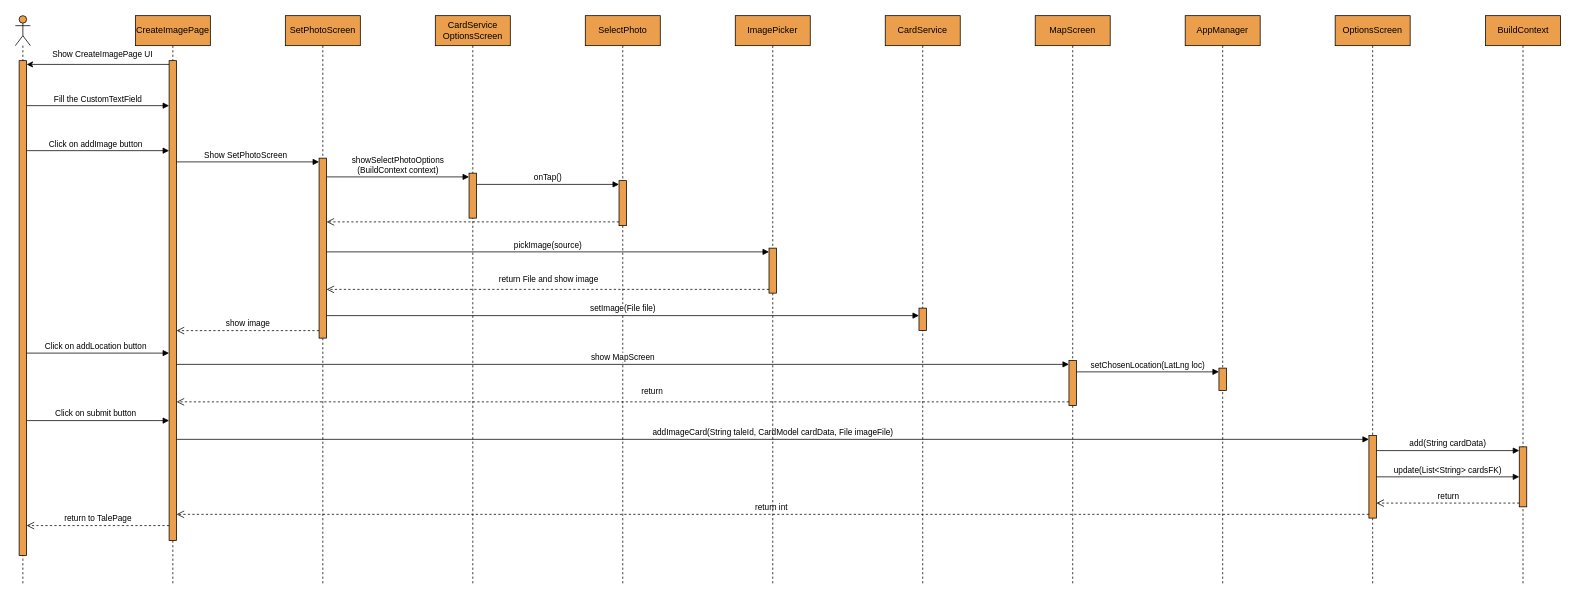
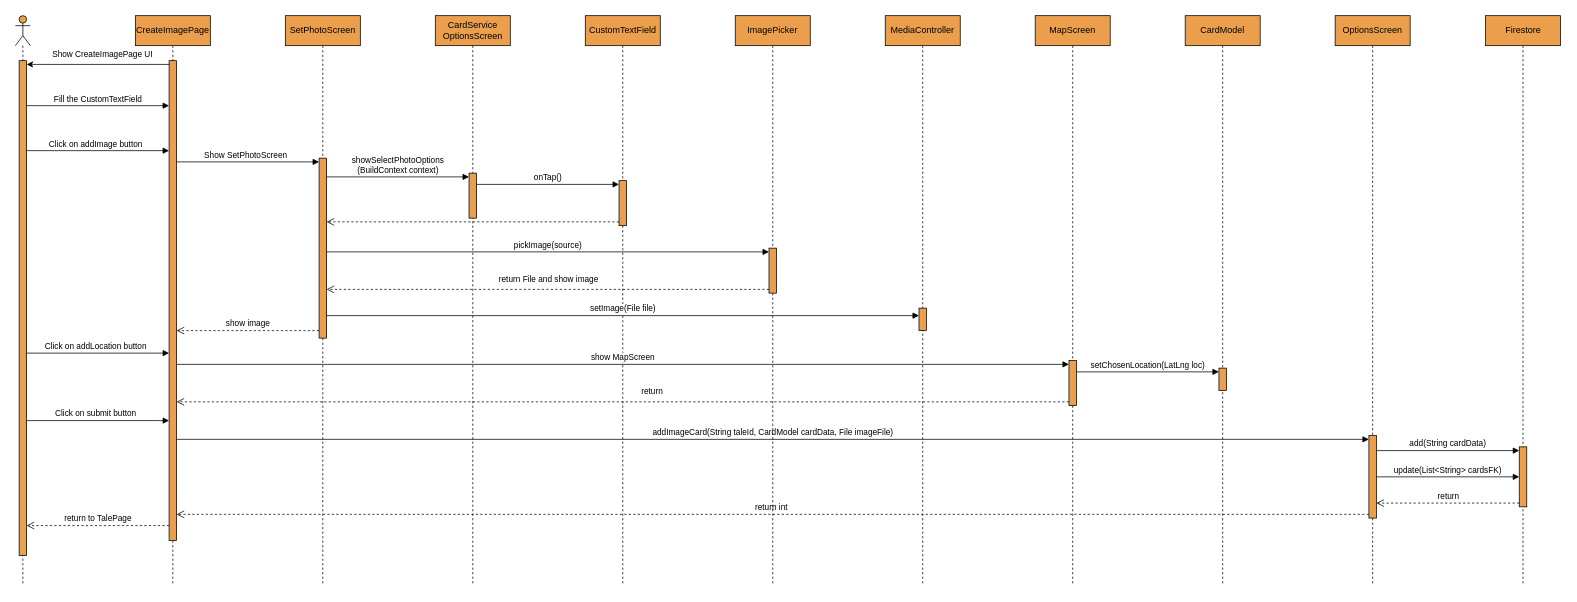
  <mxCell id="0" />
  <mxCell id="1" parent="0" />
  <mxCell id="2" value="" style="shape=umlLifeline;perimeter=lifelinePerimeter;whiteSpace=wrap;html=1;container=1;dropTarget=0;collapsible=0;recursiveResize=0;outlineConnect=0;portConstraint=eastwest;newEdgeStyle={&quot;curved&quot;:0,&quot;rounded&quot;:0};participant=umlActor;fillColor=#eb9f4c;" vertex="1" parent="1"><mxGeometry x="20" y="20" width="20" height="760" as="geometry" /></mxCell>
  <mxCell id="3" value="" style="html=1;points=[[0,0,0,0,5],[0,1,0,0,-5],[1,0,0,0,5],[1,1,0,0,-5]];perimeter=orthogonalPerimeter;outlineConnect=0;targetShapes=umlLifeline;portConstraint=eastwest;newEdgeStyle={&quot;curved&quot;:0,&quot;rounded&quot;:0};strokeColor=default;fillColor=#eb9f4c;" vertex="1" parent="2"><mxGeometry x="5" y="60" width="10" height="660" as="geometry" /></mxCell>
  <mxCell id="4" value="CreateImagePage" style="shape=umlLifeline;perimeter=lifelinePerimeter;whiteSpace=wrap;html=1;container=1;dropTarget=0;collapsible=0;recursiveResize=0;outlineConnect=0;portConstraint=eastwest;newEdgeStyle={&quot;curved&quot;:0,&quot;rounded&quot;:0};fillColor=#eb9f4c;" vertex="1" parent="1"><mxGeometry x="180" y="20" width="100" height="760" as="geometry" /></mxCell>
  <mxCell id="5" value="" style="html=1;points=[[0,0,0,0,5],[0,1,0,0,-5],[1,0,0,0,5],[1,1,0,0,-5]];perimeter=orthogonalPerimeter;outlineConnect=0;targetShapes=umlLifeline;portConstraint=eastwest;newEdgeStyle={&quot;curved&quot;:0,&quot;rounded&quot;:0};fillColor=#eb9f4c;" vertex="1" parent="4"><mxGeometry x="45" y="60" width="10" height="640" as="geometry" /></mxCell>
  <mxCell id="6" value="CardService&lt;br&gt;OptionsScreen" style="shape=umlLifeline;perimeter=lifelinePerimeter;whiteSpace=wrap;html=1;container=1;dropTarget=0;collapsible=0;recursiveResize=0;outlineConnect=0;portConstraint=eastwest;newEdgeStyle={&quot;curved&quot;:0,&quot;rounded&quot;:0};fillColor=#eb9f4c;" vertex="1" parent="1"><mxGeometry x="580" y="20" width="100" height="760" as="geometry" /></mxCell>
  <mxCell id="7" value="" style="html=1;points=[[0,0,0,0,5],[0,1,0,0,-5],[1,0,0,0,5],[1,1,0,0,-5]];perimeter=orthogonalPerimeter;outlineConnect=0;targetShapes=umlLifeline;portConstraint=eastwest;newEdgeStyle={&quot;curved&quot;:0,&quot;rounded&quot;:0};fillColor=#eb9f4c;" vertex="1" parent="6"><mxGeometry x="45" y="210" width="10" height="60" as="geometry" /></mxCell>
  <mxCell id="8" value="OptionsScreen" style="shape=umlLifeline;perimeter=lifelinePerimeter;whiteSpace=wrap;html=1;container=1;dropTarget=0;collapsible=0;recursiveResize=0;outlineConnect=0;portConstraint=eastwest;newEdgeStyle={&quot;curved&quot;:0,&quot;rounded&quot;:0};fillColor=#eb9f4c;" vertex="1" parent="1"><mxGeometry x="1780" y="20" width="100" height="760" as="geometry" /></mxCell>
- <mxCell id="9" value="BuildContext" style="shape=umlLifeline;perimeter=lifelinePerimeter;whiteSpace=wrap;html=1;container=1;dropTarget=0;collapsible=0;recursiveResize=0;outlineConnect=0;portConstraint=eastwest;newEdgeStyle={&quot;curved&quot;:0,&quot;rounded&quot;:0};fillColor=#eb9f4c;" vertex="1" parent="1"><mxGeometry x="1980.5" y="20" width="100" height="760" as="geometry" /></mxCell>
+ <mxCell id="9" value="Firestore" style="shape=umlLifeline;perimeter=lifelinePerimeter;whiteSpace=wrap;html=1;container=1;dropTarget=0;collapsible=0;recursiveResize=0;outlineConnect=0;portConstraint=eastwest;newEdgeStyle={&quot;curved&quot;:0,&quot;rounded&quot;:0};fillColor=#eb9f4c;" vertex="1" parent="1"><mxGeometry x="1980.5" y="20" width="100" height="760" as="geometry" /></mxCell>
  <mxCell id="10" value="" style="html=1;points=[[0,0,0,0,5],[0,1,0,0,-5],[1,0,0,0,5],[1,1,0,0,-5]];perimeter=orthogonalPerimeter;outlineConnect=0;targetShapes=umlLifeline;portConstraint=eastwest;newEdgeStyle={&quot;curved&quot;:0,&quot;rounded&quot;:0};fillColor=#eb9f4c;" vertex="1" parent="9"><mxGeometry x="45" y="575" width="10" height="80" as="geometry" /></mxCell>
  <mxCell id="11" style="edgeStyle=orthogonalEdgeStyle;rounded=0;orthogonalLoop=1;jettySize=auto;html=1;curved=0;exitX=0;exitY=0;exitDx=0;exitDy=5;exitPerimeter=0;entryX=1;entryY=0;entryDx=0;entryDy=5;entryPerimeter=0;" edge="1" parent="1" source="5" target="3"><mxGeometry relative="1" as="geometry" /></mxCell>
  <mxCell id="12" value="Show CreateImagePage UI" style="edgeLabel;html=1;align=center;verticalAlign=middle;resizable=0;points=[];" vertex="1" connectable="0" parent="11"><mxGeometry x="0.148" y="-1" relative="1" as="geometry"><mxPoint x="19" y="-14" as="offset" /></mxGeometry></mxCell>
  <mxCell id="13" value="Fill the CustomTextField" style="html=1;verticalAlign=bottom;endArrow=block;curved=0;rounded=0;" edge="1" parent="1" source="3" target="5"><mxGeometry relative="1" as="geometry"><mxPoint x="35" y="140" as="sourcePoint" /><mxPoint x="425" y="140" as="targetPoint" /><Array as="points"><mxPoint x="190" y="140" /></Array><mxPoint as="offset" /></mxGeometry></mxCell>
  <mxCell id="14" value="addImageCard(String taleId, CardModel cardData, File imageFile)" style="html=1;verticalAlign=bottom;endArrow=block;curved=0;rounded=0;entryX=0;entryY=0;entryDx=0;entryDy=5;entryPerimeter=0;" edge="1" parent="1" target="15" source="5"><mxGeometry relative="1" as="geometry"><mxPoint x="235" y="570" as="sourcePoint" /><mxPoint x="425" y="570" as="targetPoint" /></mxGeometry></mxCell>
  <mxCell id="15" value="" style="html=1;points=[[0,0,0,0,5],[0,1,0,0,-5],[1,0,0,0,5],[1,1,0,0,-5]];perimeter=orthogonalPerimeter;outlineConnect=0;targetShapes=umlLifeline;portConstraint=eastwest;newEdgeStyle={&quot;curved&quot;:0,&quot;rounded&quot;:0};fillColor=#eb9f4c;" vertex="1" parent="1"><mxGeometry x="1825" y="580" width="10" height="110" as="geometry" /></mxCell>
  <mxCell id="16" value="return&amp;nbsp;int" style="html=1;verticalAlign=bottom;endArrow=open;dashed=1;endSize=8;curved=0;rounded=0;exitX=0;exitY=1;exitDx=0;exitDy=-5;exitPerimeter=0;" edge="1" parent="1" source="15" target="5"><mxGeometry x="0.002" relative="1" as="geometry"><mxPoint x="235" y="670" as="targetPoint" /><mxPoint x="625" y="670" as="sourcePoint" /><mxPoint as="offset" /></mxGeometry></mxCell>
  <mxCell id="17" value="add(String cardData)" style="html=1;verticalAlign=bottom;endArrow=block;curved=0;rounded=0;entryX=0;entryY=0;entryDx=0;entryDy=5;entryPerimeter=0;" edge="1" parent="1" source="15" target="10"><mxGeometry relative="1" as="geometry"><mxPoint x="1835.5" y="590" as="sourcePoint" /><mxPoint x="2025.5" y="590" as="targetPoint" /><mxPoint as="offset" /></mxGeometry></mxCell>
  <mxCell id="18" value="return" style="html=1;verticalAlign=bottom;endArrow=open;dashed=1;endSize=8;curved=0;rounded=0;" edge="1" parent="1"><mxGeometry x="0.002" relative="1" as="geometry"><mxPoint x="1835" y="670" as="targetPoint" /><mxPoint x="2025.5" y="670" as="sourcePoint" /><mxPoint as="offset" /></mxGeometry></mxCell>
- <mxCell id="19" value="SelectPhoto" style="shape=umlLifeline;perimeter=lifelinePerimeter;whiteSpace=wrap;html=1;container=1;dropTarget=0;collapsible=0;recursiveResize=0;outlineConnect=0;portConstraint=eastwest;newEdgeStyle={&quot;curved&quot;:0,&quot;rounded&quot;:0};fillColor=#eb9f4c;" vertex="1" parent="1"><mxGeometry x="780" y="20" width="100" height="760" as="geometry" /></mxCell>
+ <mxCell id="19" value="CustomTextField" style="shape=umlLifeline;perimeter=lifelinePerimeter;whiteSpace=wrap;html=1;container=1;dropTarget=0;collapsible=0;recursiveResize=0;outlineConnect=0;portConstraint=eastwest;newEdgeStyle={&quot;curved&quot;:0,&quot;rounded&quot;:0};fillColor=#eb9f4c;" vertex="1" parent="1"><mxGeometry x="780" y="20" width="100" height="760" as="geometry" /></mxCell>
  <mxCell id="20" value="" style="html=1;points=[[0,0,0,0,5],[0,1,0,0,-5],[1,0,0,0,5],[1,1,0,0,-5]];perimeter=orthogonalPerimeter;outlineConnect=0;targetShapes=umlLifeline;portConstraint=eastwest;newEdgeStyle={&quot;curved&quot;:0,&quot;rounded&quot;:0};fillColor=#eb9f4c;" vertex="1" parent="19"><mxGeometry x="45" y="220" width="10" height="60" as="geometry" /></mxCell>
  <mxCell id="21" value="Click on addImage button" style="html=1;verticalAlign=bottom;endArrow=block;curved=0;rounded=0;" edge="1" parent="1" source="3" target="5"><mxGeometry x="-0.027" relative="1" as="geometry"><mxPoint x="40" y="200" as="sourcePoint" /><mxPoint x="230" y="200" as="targetPoint" /><Array as="points"><mxPoint x="205" y="200" /></Array><mxPoint as="offset" /></mxGeometry></mxCell>
  <mxCell id="22" value="showSelectPhotoOptions&lt;br&gt;(BuildContext context)" style="html=1;verticalAlign=bottom;endArrow=block;curved=0;rounded=0;entryX=0;entryY=0;entryDx=0;entryDy=5;entryPerimeter=0;" edge="1" parent="1" source="27" target="7"><mxGeometry relative="1" as="geometry"><mxPoint x="245" y="230" as="sourcePoint" /><mxPoint x="435" y="230" as="targetPoint" /><mxPoint as="offset" /></mxGeometry></mxCell>
  <mxCell id="23" value="onTap()" style="html=1;verticalAlign=bottom;endArrow=block;curved=0;rounded=0;entryX=0;entryY=0;entryDx=0;entryDy=5;entryPerimeter=0;" edge="1" parent="1" source="7" target="20"><mxGeometry x="0.002" relative="1" as="geometry"><mxPoint x="635" y="240" as="sourcePoint" /><mxPoint x="825" y="240" as="targetPoint" /><mxPoint as="offset" /></mxGeometry></mxCell>
  <mxCell id="24" value="SetPhotoScreen" style="shape=umlLifeline;perimeter=lifelinePerimeter;whiteSpace=wrap;html=1;container=1;dropTarget=0;collapsible=0;recursiveResize=0;outlineConnect=0;portConstraint=eastwest;newEdgeStyle={&quot;curved&quot;:0,&quot;rounded&quot;:0};fillColor=#eb9f4c;" vertex="1" parent="1"><mxGeometry x="380" y="20" width="100" height="760" as="geometry" /></mxCell>
- <mxCell id="25" value="CardService" style="shape=umlLifeline;perimeter=lifelinePerimeter;whiteSpace=wrap;html=1;container=1;dropTarget=0;collapsible=0;recursiveResize=0;outlineConnect=0;portConstraint=eastwest;newEdgeStyle={&quot;curved&quot;:0,&quot;rounded&quot;:0};fillColor=#eb9f4c;" vertex="1" parent="1"><mxGeometry x="1180" y="20" width="100" height="760" as="geometry" /></mxCell>
+ <mxCell id="25" value="MediaController" style="shape=umlLifeline;perimeter=lifelinePerimeter;whiteSpace=wrap;html=1;container=1;dropTarget=0;collapsible=0;recursiveResize=0;outlineConnect=0;portConstraint=eastwest;newEdgeStyle={&quot;curved&quot;:0,&quot;rounded&quot;:0};fillColor=#eb9f4c;" vertex="1" parent="1"><mxGeometry x="1180" y="20" width="100" height="760" as="geometry" /></mxCell>
  <mxCell id="26" value="" style="html=1;points=[[0,0,0,0,5],[0,1,0,0,-5],[1,0,0,0,5],[1,1,0,0,-5]];perimeter=orthogonalPerimeter;outlineConnect=0;targetShapes=umlLifeline;portConstraint=eastwest;newEdgeStyle={&quot;curved&quot;:0,&quot;rounded&quot;:0};fillColor=#eb9f4c;" vertex="1" parent="25"><mxGeometry x="45" y="390" width="10" height="30" as="geometry" /></mxCell>
  <mxCell id="27" value="" style="html=1;points=[[0,0,0,0,5],[0,1,0,0,-5],[1,0,0,0,5],[1,1,0,0,-5]];perimeter=orthogonalPerimeter;outlineConnect=0;targetShapes=umlLifeline;portConstraint=eastwest;newEdgeStyle={&quot;curved&quot;:0,&quot;rounded&quot;:0};fillColor=#eb9f4c;" vertex="1" parent="1"><mxGeometry x="425" y="210" width="10" height="240" as="geometry" /></mxCell>
  <mxCell id="28" value="ImagePicker" style="shape=umlLifeline;perimeter=lifelinePerimeter;whiteSpace=wrap;html=1;container=1;dropTarget=0;collapsible=0;recursiveResize=0;outlineConnect=0;portConstraint=eastwest;newEdgeStyle={&quot;curved&quot;:0,&quot;rounded&quot;:0};fillColor=#eb9f4c;" vertex="1" parent="1"><mxGeometry x="980" y="20" width="100" height="760" as="geometry" /></mxCell>
  <mxCell id="29" value="" style="html=1;points=[[0,0,0,0,5],[0,1,0,0,-5],[1,0,0,0,5],[1,1,0,0,-5]];perimeter=orthogonalPerimeter;outlineConnect=0;targetShapes=umlLifeline;portConstraint=eastwest;newEdgeStyle={&quot;curved&quot;:0,&quot;rounded&quot;:0};fillColor=#eb9f4c;" vertex="1" parent="28"><mxGeometry x="45" y="310" width="10" height="60" as="geometry" /></mxCell>
  <mxCell id="30" value="" style="html=1;verticalAlign=bottom;endArrow=open;dashed=1;endSize=8;curved=0;rounded=0;exitX=0;exitY=1;exitDx=0;exitDy=-5;exitPerimeter=0;" edge="1" parent="1" source="20" target="27"><mxGeometry x="-0.002" relative="1" as="geometry"><mxPoint x="445" y="540" as="targetPoint" /><mxPoint x="635" y="540" as="sourcePoint" /><mxPoint as="offset" /></mxGeometry></mxCell>
  <mxCell id="31" value="pickImage(source)" style="html=1;verticalAlign=bottom;endArrow=block;curved=0;rounded=0;entryX=0;entryY=0;entryDx=0;entryDy=5;entryPerimeter=0;" edge="1" parent="1" source="27" target="29"><mxGeometry relative="1" as="geometry"><mxPoint x="445" y="245" as="sourcePoint" /><mxPoint x="635" y="245" as="targetPoint" /><mxPoint as="offset" /></mxGeometry></mxCell>
  <mxCell id="32" value="" style="html=1;verticalAlign=bottom;endArrow=open;dashed=1;endSize=8;curved=0;rounded=0;exitX=0;exitY=1;exitDx=0;exitDy=-5;exitPerimeter=0;" edge="1" parent="1" source="29" target="27"><mxGeometry x="-0.002" relative="1" as="geometry"><mxPoint x="445" y="305" as="targetPoint" /><mxPoint x="835" y="305" as="sourcePoint" /><mxPoint as="offset" /></mxGeometry></mxCell>
  <mxCell id="33" value="return File and show image" style="edgeLabel;html=1;align=center;verticalAlign=middle;resizable=0;points=[];" vertex="1" connectable="0" parent="32"><mxGeometry x="-0.126" y="-2" relative="1" as="geometry"><mxPoint x="-37" y="-13" as="offset" /></mxGeometry></mxCell>
  <mxCell id="34" value="setImage(File file)" style="html=1;verticalAlign=bottom;endArrow=block;curved=0;rounded=0;entryX=0;entryY=0;entryDx=0;entryDy=5;entryPerimeter=0;" edge="1" parent="1"><mxGeometry relative="1" as="geometry"><mxPoint x="435" y="420" as="sourcePoint" /><mxPoint x="1225" y="420" as="targetPoint" /><mxPoint as="offset" /></mxGeometry></mxCell>
  <mxCell id="35" value="show image" style="html=1;verticalAlign=bottom;endArrow=open;dashed=1;endSize=8;curved=0;rounded=0;" edge="1" parent="1"><mxGeometry x="-0.002" relative="1" as="geometry"><mxPoint x="235" y="440" as="targetPoint" /><mxPoint x="425" y="440" as="sourcePoint" /><mxPoint as="offset" /></mxGeometry></mxCell>
  <mxCell id="36" value="return to TalePage" style="html=1;verticalAlign=bottom;endArrow=open;dashed=1;endSize=8;curved=0;rounded=0;" edge="1" parent="1"><mxGeometry x="0.002" relative="1" as="geometry"><mxPoint x="35" y="700" as="targetPoint" /><mxPoint x="225" y="700" as="sourcePoint" /><mxPoint as="offset" /></mxGeometry></mxCell>
  <mxCell id="37" value="MapScreen" style="shape=umlLifeline;perimeter=lifelinePerimeter;whiteSpace=wrap;html=1;container=1;dropTarget=0;collapsible=0;recursiveResize=0;outlineConnect=0;portConstraint=eastwest;newEdgeStyle={&quot;curved&quot;:0,&quot;rounded&quot;:0};fillColor=#eb9f4c;" vertex="1" parent="1"><mxGeometry x="1380" y="20" width="100" height="760" as="geometry" /></mxCell>
  <mxCell id="38" value="" style="html=1;points=[[0,0,0,0,5],[0,1,0,0,-5],[1,0,0,0,5],[1,1,0,0,-5]];perimeter=orthogonalPerimeter;outlineConnect=0;targetShapes=umlLifeline;portConstraint=eastwest;newEdgeStyle={&quot;curved&quot;:0,&quot;rounded&quot;:0};fillColor=#eb9f4c;" vertex="1" parent="37"><mxGeometry x="45" y="460" width="10" height="60" as="geometry" /></mxCell>
  <mxCell id="39" value="Show SetPhotoScreen" style="html=1;verticalAlign=bottom;endArrow=block;curved=0;rounded=0;entryX=0;entryY=0;entryDx=0;entryDy=5;entryPerimeter=0;" edge="1" parent="1" source="5" target="27"><mxGeometry x="-0.027" relative="1" as="geometry"><mxPoint x="240" y="220" as="sourcePoint" /><mxPoint x="425" y="220" as="targetPoint" /><Array as="points"><mxPoint x="405" y="215" /></Array><mxPoint as="offset" /></mxGeometry></mxCell>
  <mxCell id="40" value="Click on addLocation button" style="html=1;verticalAlign=bottom;endArrow=block;curved=0;rounded=0;" edge="1" parent="1" source="3"><mxGeometry x="-0.027" relative="1" as="geometry"><mxPoint x="40" y="470" as="sourcePoint" /><mxPoint x="225" y="470" as="targetPoint" /><Array as="points"><mxPoint x="205" y="470" /></Array><mxPoint as="offset" /></mxGeometry></mxCell>
  <mxCell id="41" value="show MapScreen" style="html=1;verticalAlign=bottom;endArrow=block;curved=0;rounded=0;entryX=0;entryY=0;entryDx=0;entryDy=5;entryPerimeter=0;" edge="1" parent="1" source="5" target="38"><mxGeometry relative="1" as="geometry"><mxPoint x="445" y="430" as="sourcePoint" /><mxPoint x="1370" y="490" as="targetPoint" /><mxPoint as="offset" /></mxGeometry></mxCell>
- <mxCell id="42" value="AppManager" style="shape=umlLifeline;perimeter=lifelinePerimeter;whiteSpace=wrap;html=1;container=1;dropTarget=0;collapsible=0;recursiveResize=0;outlineConnect=0;portConstraint=eastwest;newEdgeStyle={&quot;curved&quot;:0,&quot;rounded&quot;:0};fillColor=#eb9f4c;" vertex="1" parent="1"><mxGeometry x="1580" y="20" width="100" height="760" as="geometry" /></mxCell>
+ <mxCell id="42" value="CardModel" style="shape=umlLifeline;perimeter=lifelinePerimeter;whiteSpace=wrap;html=1;container=1;dropTarget=0;collapsible=0;recursiveResize=0;outlineConnect=0;portConstraint=eastwest;newEdgeStyle={&quot;curved&quot;:0,&quot;rounded&quot;:0};fillColor=#eb9f4c;" vertex="1" parent="1"><mxGeometry x="1580" y="20" width="100" height="760" as="geometry" /></mxCell>
  <mxCell id="43" value="" style="html=1;points=[[0,0,0,0,5],[0,1,0,0,-5],[1,0,0,0,5],[1,1,0,0,-5]];perimeter=orthogonalPerimeter;outlineConnect=0;targetShapes=umlLifeline;portConstraint=eastwest;newEdgeStyle={&quot;curved&quot;:0,&quot;rounded&quot;:0};fillColor=#eb9f4c;" vertex="1" parent="42"><mxGeometry x="45" y="470" width="10" height="30" as="geometry" /></mxCell>
  <mxCell id="44" value="setChosenLocation(LatLng loc)" style="html=1;verticalAlign=bottom;endArrow=block;curved=0;rounded=0;entryX=0;entryY=0;entryDx=0;entryDy=5;entryPerimeter=0;" edge="1" parent="1" source="38" target="43"><mxGeometry x="0.005" relative="1" as="geometry"><mxPoint x="1440" y="500" as="sourcePoint" /><mxPoint x="1630" y="500" as="targetPoint" /><mxPoint as="offset" /></mxGeometry></mxCell>
  <mxCell id="45" value="" style="html=1;verticalAlign=bottom;endArrow=open;dashed=1;endSize=8;curved=0;rounded=0;exitX=0;exitY=1;exitDx=0;exitDy=-5;exitPerimeter=0;" edge="1" parent="1" source="38" target="5"><mxGeometry x="-0.002" relative="1" as="geometry"><mxPoint x="445" y="395" as="targetPoint" /><mxPoint x="1035" y="395" as="sourcePoint" /><mxPoint as="offset" /></mxGeometry></mxCell>
  <mxCell id="46" value="return" style="edgeLabel;html=1;align=center;verticalAlign=middle;resizable=0;points=[];" vertex="1" connectable="0" parent="45"><mxGeometry x="-0.126" y="-2" relative="1" as="geometry"><mxPoint x="-37" y="-13" as="offset" /></mxGeometry></mxCell>
  <mxCell id="47" value="Click on submit button" style="html=1;verticalAlign=bottom;endArrow=block;curved=0;rounded=0;" edge="1" parent="1" source="3" target="5"><mxGeometry x="-0.027" relative="1" as="geometry"><mxPoint x="40" y="560" as="sourcePoint" /><mxPoint x="225" y="560" as="targetPoint" /><Array as="points"><mxPoint x="205" y="560" /></Array><mxPoint as="offset" /></mxGeometry></mxCell>
  <mxCell id="48" value="update(List&amp;lt;String&amp;gt; cardsFK)" style="html=1;verticalAlign=bottom;endArrow=block;curved=0;rounded=0;" edge="1" parent="1" source="15" target="10"><mxGeometry relative="1" as="geometry"><mxPoint x="1835" y="630" as="sourcePoint" /><mxPoint x="2026" y="630" as="targetPoint" /><mxPoint as="offset" /></mxGeometry></mxCell>
